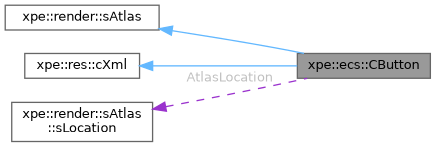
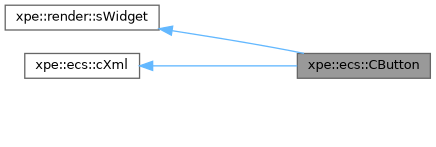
  digraph {
    rankdir=LR
    node [color=gray40 fillcolor=white fontname=Helvetica fontsize=10 shape=box style=filled]
    edge [color=steelblue1 dir=back fontname=Helvetica fontsize=10 labelfontname=Helvetica labelfontsize=10 style=solid]
    n1 [fillcolor=grey60 fontcolor=black height=0.2 label="xpe::ecs::CButton" width=0.4]
-   n2 [height=0.2 label="xpe::render::sAtlas" width=0.4]
-   n3 [height=0.2 label="xpe::res::cXml" width=0.4]
-   n4 [height=0.2 label="xpe::render::sAtlas\l::sLocation" width=0.4]
+   n2 [height=0.2 label="xpe::render::sWidget" width=0.4]
+   n3 [height=0.2 label="xpe::ecs::cXml" width=0.4]
    n2 -> n1
    n3 -> n1
-   n4 -> n1 [color=darkorchid3 fontcolor=grey label=" AtlasLocation" style=dashed]
  }
